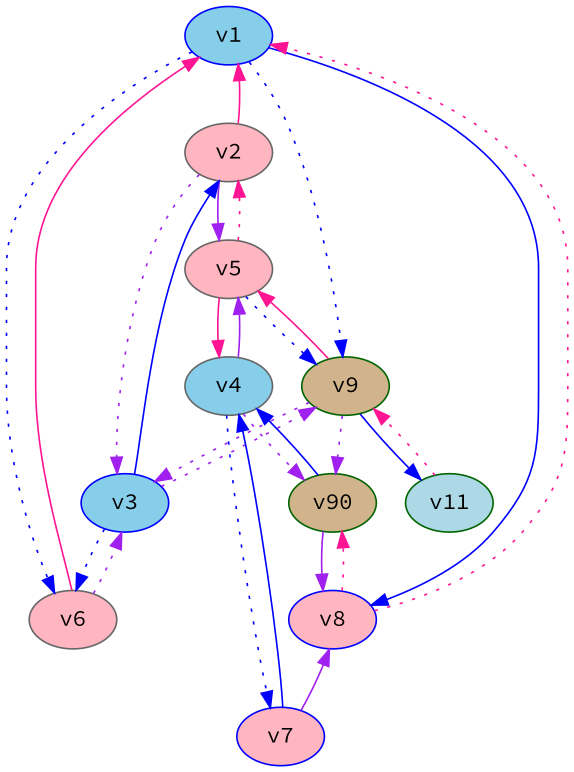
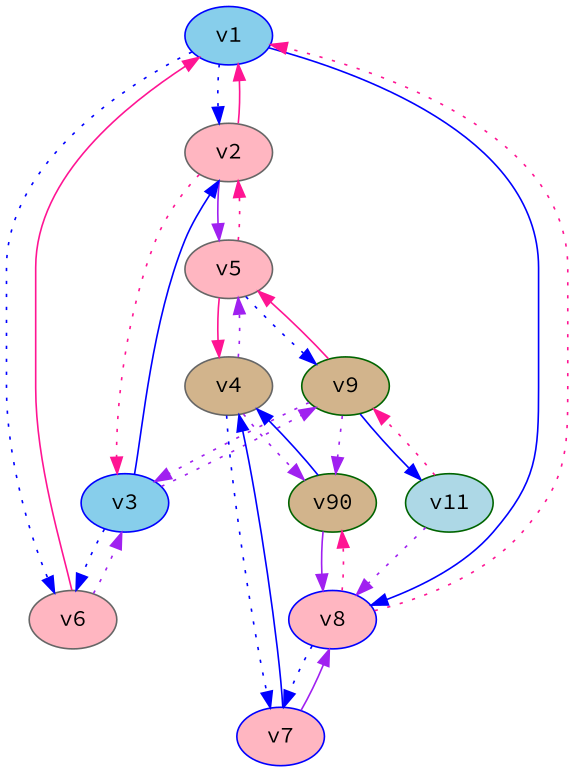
  digraph {
    fontname="Source Code Pro"
    node [color=blue fillcolor=lightpink fontname="Source Code Pro" style=filled]
    edge [color=blue fontname="Source Code Pro" style=dotted]
    v1 [fillcolor=skyblue]
    v2 [color=gray40]
    v6 [color=gray40]
    v8
    v3 [fillcolor=skyblue]
    v5 [color=gray40]
    v7
    n8 [color=darkgreen fillcolor=tan label=v90]
    v9 [color=darkgreen fillcolor=tan]
-   v4 [color=gray40 fillcolor=skyblue]
+   v4 [color=gray40 fillcolor=tan]
    v11 [color=darkgreen fillcolor=lightblue]
-   v1 -> v9
+   v1 -> v2
    v1 -> v6
    v1 -> v8 [style=solid]
    v2 -> v1 [color=deeppink style=solid]
-   v2 -> v3 [color=purple]
+   v2 -> v3 [color=deeppink]
    v2 -> v5 [color=purple style=solid]
    v6 -> v1 [color=deeppink style=solid]
    v6 -> v3 [color=purple]
    v8 -> v1 [color=deeppink]
+   v8 -> v7
    v8 -> n8 [color=deeppink]
    v3 -> v2 [style=solid]
    v3 -> v6
    v3 -> v9 [color=purple]
    v5 -> v2 [color=deeppink]
    v5 -> v9
    v5 -> v4 [color=deeppink style=solid]
    v7 -> v8 [color=purple style=solid]
    v7 -> v4 [style=solid]
    n8 -> v8 [color=purple style=solid]
    n8 -> v4 [style=solid]
    v9 -> v3 [color=purple]
    v9 -> v5 [color=deeppink style=solid]
    v9 -> n8 [color=purple]
    v9 -> v11 [style=solid]
-   v4 -> v5 [color=purple style=solid]
+   v4 -> v5 [color=purple]
    v4 -> v7
    v4 -> n8 [color=purple]
+   v11 -> v8 [color=purple]
    v11 -> v9 [color=deeppink]
  }
